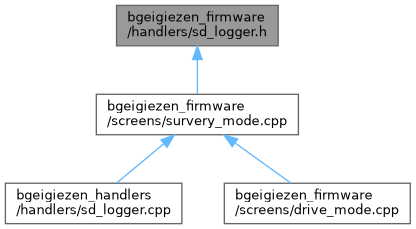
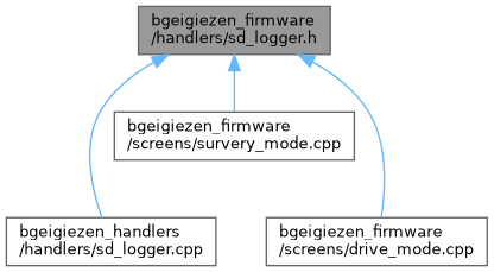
  digraph {
    node [color=grey40 fillcolor=white fontname=Helvetica fontsize=10 shape=box style=filled]
    edge [color=steelblue1 dir=back fontname=Helvetica fontsize=10 labelfontname=Helvetica labelfontsize=10 style=solid]
    n1 [color=gray40 fillcolor=grey60 fontcolor=black height=0.2 label="bgeigiezen_firmware\l/handlers/sd_logger.h" width=0.4]
    n2 [height=0.2 label="bgeigiezen_handlers\l/handlers/sd_logger.cpp" width=0.4]
    n3 [height=0.2 label="bgeigiezen_firmware\l/screens/drive_mode.cpp" width=0.4]
    n4 [height=0.2 label="bgeigiezen_firmware\l/screens/survery_mode.cpp" width=0.4]
-   n4 -> n2
-   n4 -> n3
+   n1 -> n2
+   n1 -> n3
    n1 -> n4
  }
